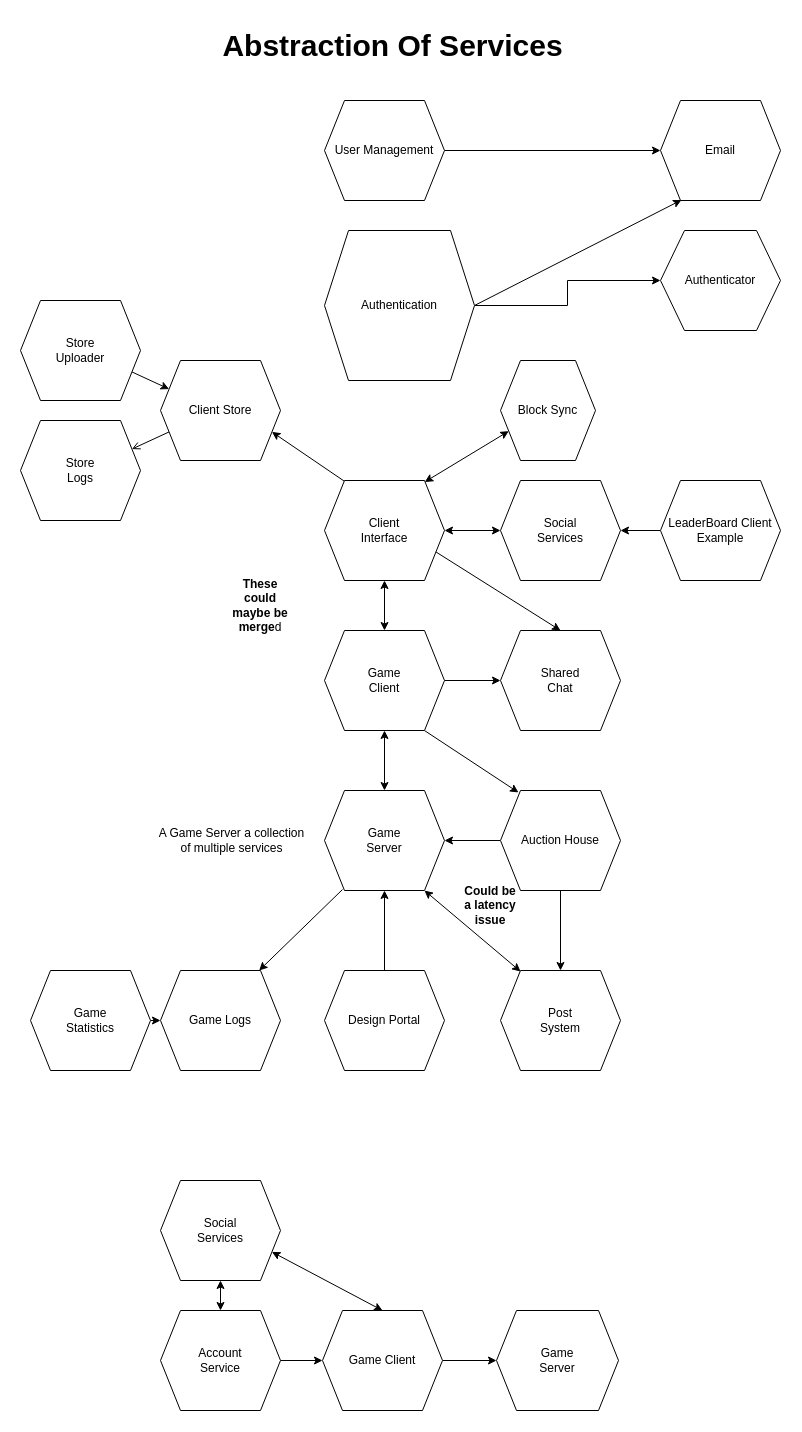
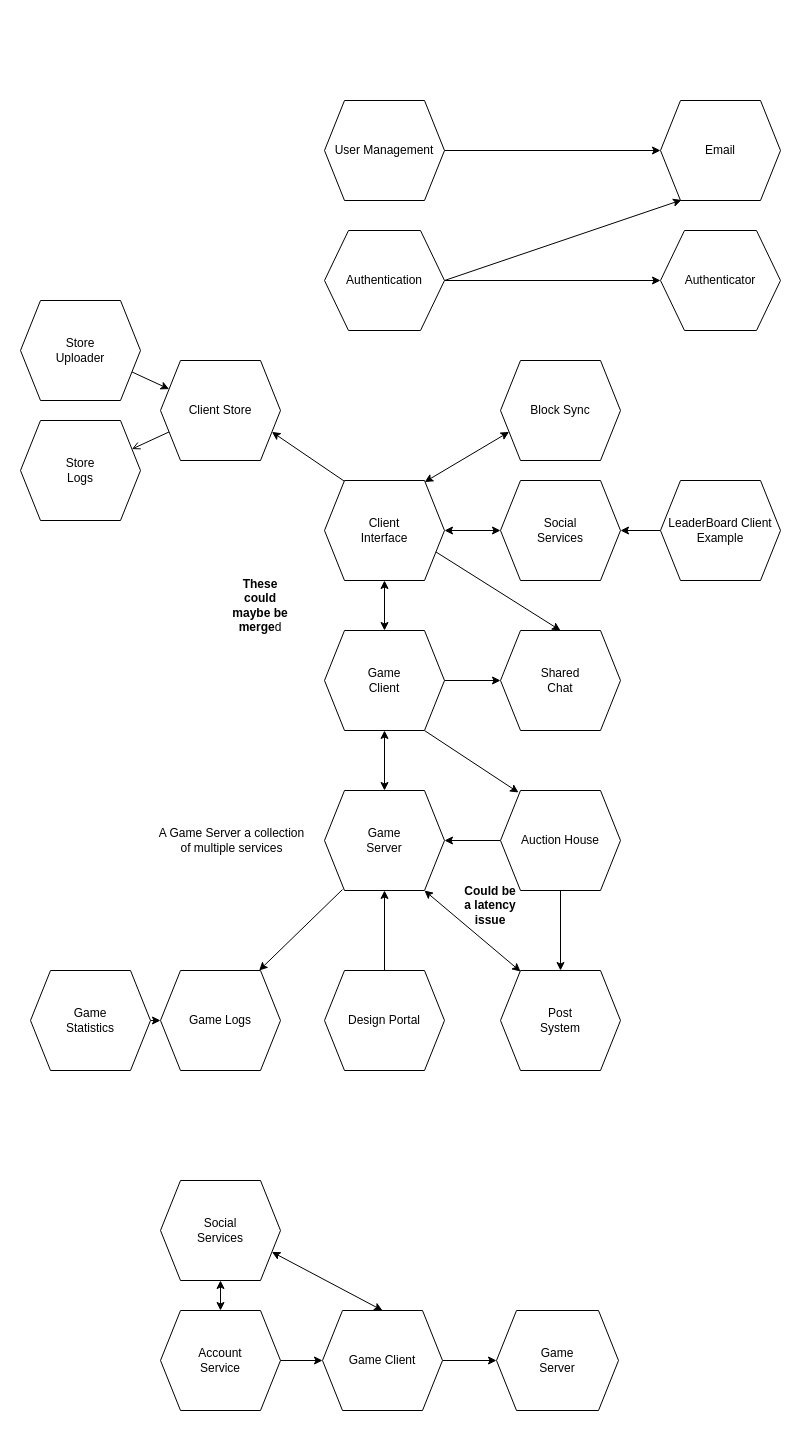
  <mxCell id="0" />
  <mxCell id="1" parent="0" />
  <mxCell id="2" style="edgeStyle=orthogonalEdgeStyle;rounded=0;orthogonalLoop=1;jettySize=auto;html=1;exitX=1;exitY=0.5;exitDx=0;exitDy=0;entryX=0;entryY=0.5;entryDx=0;entryDy=0;" parent="1" source="3" target="47" edge="1"><mxGeometry relative="1" as="geometry" /></mxCell>
  <mxCell id="3" value="User Management" style="shape=hexagon;perimeter=hexagonPerimeter2;whiteSpace=wrap;html=1;fixedSize=1;" parent="1" vertex="1"><mxGeometry x="324" y="100" width="120" height="100" as="geometry" /></mxCell>
  <mxCell id="4" value="Design Portal" style="shape=hexagon;perimeter=hexagonPerimeter2;whiteSpace=wrap;html=1;fixedSize=1;" parent="1" vertex="1"><mxGeometry x="324" y="970" width="120" height="100" as="geometry" /></mxCell>
  <mxCell id="5" value="" style="edgeStyle=orthogonalEdgeStyle;rounded=0;orthogonalLoop=1;jettySize=auto;html=1;" parent="1" source="7" target="24" edge="1"><mxGeometry relative="1" as="geometry" /></mxCell>
  <mxCell id="6" style="rounded=0;orthogonalLoop=1;jettySize=auto;html=1;exitX=0;exitY=0.5;exitDx=0;exitDy=0;entryX=1;entryY=0.5;entryDx=0;entryDy=0;" parent="1" source="7" target="40" edge="1"><mxGeometry relative="1" as="geometry"><mxPoint x="450" y="840" as="targetPoint" /></mxGeometry></mxCell>
  <mxCell id="7" value="Auction House" style="shape=hexagon;perimeter=hexagonPerimeter2;whiteSpace=wrap;html=1;fixedSize=1;" parent="1" vertex="1"><mxGeometry x="500" y="790" width="120" height="100" as="geometry" /></mxCell>
  <mxCell id="8" value="Social &lt;br&gt;Services" style="shape=hexagon;perimeter=hexagonPerimeter2;whiteSpace=wrap;html=1;fixedSize=1;" parent="1" vertex="1"><mxGeometry x="500" y="480" width="120" height="100" as="geometry" /></mxCell>
- <mxCell id="9" value="&lt;font style=&quot;font-size: 30px;&quot;&gt;&lt;b&gt;Abstraction Of Services&lt;/b&gt;&lt;/font&gt;" style="text;html=1;align=center;verticalAlign=middle;resizable=0;points=[];autosize=1;strokeColor=none;fillColor=none;" parent="1" vertex="1"><mxGeometry x="212" y="20" width="360" height="50" as="geometry" /></mxCell>
  <mxCell id="10" style="rounded=0;orthogonalLoop=1;jettySize=auto;html=1;exitX=0.833;exitY=1;exitDx=0;exitDy=0;startArrow=classic;startFill=1;exitPerimeter=0;entryX=0.167;entryY=0.01;entryDx=0;entryDy=0;entryPerimeter=0;" parent="1" source="40" target="24" edge="1"><mxGeometry relative="1" as="geometry"><mxPoint x="510" y="950" as="targetPoint" /></mxGeometry></mxCell>
  <mxCell id="11" style="rounded=0;orthogonalLoop=1;jettySize=auto;html=1;entryX=0.5;entryY=1;entryDx=0;entryDy=0;exitX=0.5;exitY=0;exitDx=0;exitDy=0;" parent="1" source="4" target="40" edge="1"><mxGeometry relative="1" as="geometry"><mxPoint x="360" y="940" as="sourcePoint" /></mxGeometry></mxCell>
  <mxCell id="12" style="rounded=0;orthogonalLoop=1;jettySize=auto;html=1;exitX=0.833;exitY=1;exitDx=0;exitDy=0;startArrow=none;startFill=0;exitPerimeter=0;entryX=0.15;entryY=0.02;entryDx=0;entryDy=0;entryPerimeter=0;" parent="1" source="15" target="7" edge="1"><mxGeometry relative="1" as="geometry"><mxPoint x="520" y="830" as="targetPoint" /></mxGeometry></mxCell>
  <mxCell id="13" style="rounded=0;orthogonalLoop=1;jettySize=auto;html=1;exitX=0.5;exitY=1;exitDx=0;exitDy=0;entryX=0.5;entryY=0;entryDx=0;entryDy=0;startArrow=classic;startFill=1;" parent="1" source="15" target="40" edge="1"><mxGeometry relative="1" as="geometry" /></mxCell>
  <mxCell id="14" style="edgeStyle=orthogonalEdgeStyle;rounded=0;orthogonalLoop=1;jettySize=auto;html=1;exitX=1;exitY=0.5;exitDx=0;exitDy=0;entryX=0;entryY=0.5;entryDx=0;entryDy=0;" parent="1" source="15" target="43" edge="1"><mxGeometry relative="1" as="geometry" /></mxCell>
  <mxCell id="15" value="Game&lt;br&gt;Client" style="shape=hexagon;perimeter=hexagonPerimeter2;whiteSpace=wrap;html=1;fixedSize=1;" parent="1" vertex="1"><mxGeometry x="324" y="630" width="120" height="100" as="geometry" /></mxCell>
  <mxCell id="16" style="rounded=0;orthogonalLoop=1;jettySize=auto;html=1;exitX=0;exitY=0.5;exitDx=0;exitDy=0;entryX=1;entryY=0.5;entryDx=0;entryDy=0;" parent="1" source="17" target="8" edge="1"><mxGeometry relative="1" as="geometry"><mxPoint x="630" y="580" as="targetPoint" /></mxGeometry></mxCell>
  <mxCell id="17" value="LeaderBoard Client&lt;br&gt;Example" style="shape=hexagon;perimeter=hexagonPerimeter2;whiteSpace=wrap;html=1;fixedSize=1;" parent="1" vertex="1"><mxGeometry x="660" y="480" width="120" height="100" as="geometry" /></mxCell>
  <mxCell id="18" style="edgeStyle=orthogonalEdgeStyle;rounded=0;orthogonalLoop=1;jettySize=auto;html=1;exitX=0.5;exitY=1;exitDx=0;exitDy=0;startArrow=classic;startFill=1;" parent="1" source="23" target="15" edge="1"><mxGeometry relative="1" as="geometry" /></mxCell>
  <mxCell id="19" style="rounded=0;orthogonalLoop=1;jettySize=auto;html=1;exitX=0.175;exitY=0.015;exitDx=0;exitDy=0;exitPerimeter=0;entryX=1;entryY=0.75;entryDx=0;entryDy=0;" parent="1" source="23" target="26" edge="1"><mxGeometry relative="1" as="geometry"><mxPoint x="290" y="440" as="targetPoint" /></mxGeometry></mxCell>
  <mxCell id="20" style="rounded=0;orthogonalLoop=1;jettySize=auto;html=1;exitX=0.835;exitY=0.015;exitDx=0;exitDy=0;entryX=0;entryY=0.75;entryDx=0;entryDy=0;startArrow=classic;startFill=1;exitPerimeter=0;" parent="1" source="23" target="27" edge="1"><mxGeometry relative="1" as="geometry" /></mxCell>
  <mxCell id="21" style="edgeStyle=orthogonalEdgeStyle;rounded=0;orthogonalLoop=1;jettySize=auto;html=1;exitX=1;exitY=0.5;exitDx=0;exitDy=0;entryX=0;entryY=0.5;entryDx=0;entryDy=0;startArrow=classic;startFill=1;" parent="1" source="23" target="8" edge="1"><mxGeometry relative="1" as="geometry" /></mxCell>
  <mxCell id="22" style="rounded=0;orthogonalLoop=1;jettySize=auto;html=1;exitX=1;exitY=0.75;exitDx=0;exitDy=0;entryX=0.5;entryY=0;entryDx=0;entryDy=0;" parent="1" source="23" target="43" edge="1"><mxGeometry relative="1" as="geometry" /></mxCell>
  <mxCell id="23" value="Client&lt;br&gt;Interface" style="shape=hexagon;perimeter=hexagonPerimeter2;whiteSpace=wrap;html=1;fixedSize=1;" parent="1" vertex="1"><mxGeometry x="324" y="480" width="120" height="100" as="geometry" /></mxCell>
  <mxCell id="24" value="Post &lt;br&gt;System" style="shape=hexagon;perimeter=hexagonPerimeter2;whiteSpace=wrap;html=1;fixedSize=1;" parent="1" vertex="1"><mxGeometry x="500" y="970" width="120" height="100" as="geometry" /></mxCell>
  <mxCell id="25" style="rounded=0;orthogonalLoop=1;jettySize=auto;html=1;exitX=0;exitY=0.75;exitDx=0;exitDy=0;entryX=1;entryY=0.25;entryDx=0;entryDy=0;endArrow=open;" parent="1" source="26" target="44" edge="1"><mxGeometry relative="1" as="geometry" /></mxCell>
  <mxCell id="26" value="Client Store" style="shape=hexagon;perimeter=hexagonPerimeter2;whiteSpace=wrap;html=1;fixedSize=1;" parent="1" vertex="1"><mxGeometry x="160" y="360" width="120" height="100" as="geometry" /></mxCell>
- <mxCell id="27" value="Block Sync" style="shape=hexagon;perimeter=hexagonPerimeter2;whiteSpace=wrap;html=1;fixedSize=1;" parent="1" vertex="1"><mxGeometry x="500" y="360" width="95" height="100" as="geometry" /></mxCell>
+ <mxCell id="27" value="Block Sync" style="shape=hexagon;perimeter=hexagonPerimeter2;whiteSpace=wrap;html=1;fixedSize=1;" parent="1" vertex="1"><mxGeometry x="500" y="360" width="120" height="100" as="geometry" /></mxCell>
  <mxCell id="28" style="rounded=0;orthogonalLoop=1;jettySize=auto;html=1;exitX=1;exitY=0.75;exitDx=0;exitDy=0;entryX=0;entryY=0.25;entryDx=0;entryDy=0;" parent="1" source="29" target="26" edge="1"><mxGeometry relative="1" as="geometry" /></mxCell>
  <mxCell id="29" value="Store &lt;br&gt;Uploader" style="shape=hexagon;perimeter=hexagonPerimeter2;whiteSpace=wrap;html=1;fixedSize=1;" parent="1" vertex="1"><mxGeometry x="20" y="300" width="120" height="100" as="geometry" /></mxCell>
  <mxCell id="30" style="rounded=0;orthogonalLoop=1;jettySize=auto;html=1;exitX=0.15;exitY=0.99;exitDx=0;exitDy=0;entryX=0.822;entryY=0;entryDx=0;entryDy=0;entryPerimeter=0;exitPerimeter=0;" parent="1" source="40" target="31" edge="1"><mxGeometry relative="1" as="geometry"><mxPoint x="320" y="760" as="sourcePoint" /><mxPoint x="260" y="850" as="targetPoint" /></mxGeometry></mxCell>
  <mxCell id="31" value="Game&amp;nbsp;Logs" style="shape=hexagon;perimeter=hexagonPerimeter2;whiteSpace=wrap;html=1;fixedSize=1;" parent="1" vertex="1"><mxGeometry x="160" y="970" width="120" height="100" as="geometry" /></mxCell>
  <mxCell id="32" style="edgeStyle=orthogonalEdgeStyle;rounded=0;orthogonalLoop=1;jettySize=auto;html=1;exitX=1;exitY=0.5;exitDx=0;exitDy=0;entryX=0;entryY=0.5;entryDx=0;entryDy=0;" parent="1" source="33" target="35" edge="1"><mxGeometry relative="1" as="geometry" /></mxCell>
  <mxCell id="33" value="Account&lt;br&gt;Service" style="shape=hexagon;perimeter=hexagonPerimeter2;whiteSpace=wrap;html=1;fixedSize=1;" parent="1" vertex="1"><mxGeometry x="160" y="1310" width="120" height="100" as="geometry" /></mxCell>
  <mxCell id="34" style="edgeStyle=orthogonalEdgeStyle;rounded=0;orthogonalLoop=1;jettySize=auto;html=1;exitX=1;exitY=0.5;exitDx=0;exitDy=0;entryX=0;entryY=0.5;entryDx=0;entryDy=0;" parent="1" source="35" target="36" edge="1"><mxGeometry relative="1" as="geometry" /></mxCell>
  <mxCell id="35" value="Game Client" style="shape=hexagon;perimeter=hexagonPerimeter2;whiteSpace=wrap;html=1;fixedSize=1;" parent="1" vertex="1"><mxGeometry x="322" y="1310" width="120" height="100" as="geometry" /></mxCell>
  <mxCell id="36" value="Game&lt;br&gt;Server" style="shape=hexagon;perimeter=hexagonPerimeter2;whiteSpace=wrap;html=1;fixedSize=1;" parent="1" vertex="1"><mxGeometry x="496" y="1310" width="122" height="100" as="geometry" /></mxCell>
  <mxCell id="37" style="edgeStyle=orthogonalEdgeStyle;rounded=0;orthogonalLoop=1;jettySize=auto;html=1;exitX=0.5;exitY=1;exitDx=0;exitDy=0;entryX=0.5;entryY=0;entryDx=0;entryDy=0;startArrow=classic;startFill=1;" parent="1" source="39" target="33" edge="1"><mxGeometry relative="1" as="geometry" /></mxCell>
  <mxCell id="38" style="rounded=0;orthogonalLoop=1;jettySize=auto;html=1;exitX=1;exitY=0.75;exitDx=0;exitDy=0;entryX=0.5;entryY=0;entryDx=0;entryDy=0;startArrow=classic;startFill=1;" parent="1" source="39" target="35" edge="1"><mxGeometry relative="1" as="geometry" /></mxCell>
  <mxCell id="39" value="Social&lt;br&gt;Services" style="shape=hexagon;perimeter=hexagonPerimeter2;whiteSpace=wrap;html=1;fixedSize=1;" parent="1" vertex="1"><mxGeometry x="160" y="1180" width="120" height="100" as="geometry" /></mxCell>
  <mxCell id="40" value="Game&lt;br&gt;Server" style="shape=hexagon;perimeter=hexagonPerimeter2;whiteSpace=wrap;html=1;fixedSize=1;" parent="1" vertex="1"><mxGeometry x="324" y="790" width="120" height="100" as="geometry" /></mxCell>
  <mxCell id="41" style="edgeStyle=orthogonalEdgeStyle;rounded=0;orthogonalLoop=1;jettySize=auto;html=1;exitX=1;exitY=0.5;exitDx=0;exitDy=0;entryX=0;entryY=0.5;entryDx=0;entryDy=0;" parent="1" source="42" target="31" edge="1"><mxGeometry relative="1" as="geometry" /></mxCell>
  <mxCell id="42" value="Game&lt;br&gt;Statistics" style="shape=hexagon;perimeter=hexagonPerimeter2;whiteSpace=wrap;html=1;fixedSize=1;" parent="1" vertex="1"><mxGeometry x="30" y="970" width="120" height="100" as="geometry" /></mxCell>
  <mxCell id="43" value="Shared&lt;br&gt;Chat" style="shape=hexagon;perimeter=hexagonPerimeter2;whiteSpace=wrap;html=1;fixedSize=1;" parent="1" vertex="1"><mxGeometry x="500" y="630" width="120" height="100" as="geometry" /></mxCell>
  <mxCell id="44" value="Store&lt;br&gt;Logs" style="shape=hexagon;perimeter=hexagonPerimeter2;whiteSpace=wrap;html=1;fixedSize=1;" parent="1" vertex="1"><mxGeometry x="20" y="420" width="120" height="100" as="geometry" /></mxCell>
  <mxCell id="45" value="&lt;b&gt;Could be a latency issue&lt;/b&gt;" style="text;html=1;strokeColor=none;fillColor=none;align=center;verticalAlign=middle;whiteSpace=wrap;rounded=0;" parent="1" vertex="1"><mxGeometry x="460" y="890" width="60" height="30" as="geometry" /></mxCell>
  <mxCell id="46" value="&lt;b&gt;These could maybe be merge&lt;/b&gt;d" style="text;html=1;strokeColor=none;fillColor=none;align=center;verticalAlign=middle;whiteSpace=wrap;rounded=0;" parent="1" vertex="1"><mxGeometry x="230" y="590" width="60" height="30" as="geometry" /></mxCell>
  <mxCell id="47" value="Email" style="shape=hexagon;perimeter=hexagonPerimeter2;whiteSpace=wrap;html=1;fixedSize=1;" parent="1" vertex="1"><mxGeometry x="660" y="100" width="120" height="100" as="geometry" /></mxCell>
  <mxCell id="48" style="rounded=0;orthogonalLoop=1;jettySize=auto;html=1;exitX=1;exitY=0.5;exitDx=0;exitDy=0;entryX=0.175;entryY=0.995;entryDx=0;entryDy=0;entryPerimeter=0;" parent="1" source="50" target="47" edge="1"><mxGeometry relative="1" as="geometry"><mxPoint x="678" y="210" as="targetPoint" /></mxGeometry></mxCell>
  <mxCell id="49" style="edgeStyle=orthogonalEdgeStyle;rounded=0;orthogonalLoop=1;jettySize=auto;html=1;exitX=1;exitY=0.5;exitDx=0;exitDy=0;entryX=0;entryY=0.5;entryDx=0;entryDy=0;" parent="1" source="50" target="51" edge="1"><mxGeometry relative="1" as="geometry" /></mxCell>
- <mxCell id="50" value="Authentication" style="shape=hexagon;perimeter=hexagonPerimeter2;whiteSpace=wrap;html=1;fixedSize=1;size=24;" parent="1" vertex="1"><mxGeometry x="324" y="230" width="150" height="150" as="geometry" /></mxCell>
+ <mxCell id="50" value="Authentication" style="shape=hexagon;perimeter=hexagonPerimeter2;whiteSpace=wrap;html=1;fixedSize=1;size=24;" parent="1" vertex="1"><mxGeometry x="324" y="230" width="120" height="100" as="geometry" /></mxCell>
  <mxCell id="51" value="Authenticator" style="shape=hexagon;perimeter=hexagonPerimeter2;whiteSpace=wrap;html=1;fixedSize=1;size=24;" parent="1" vertex="1"><mxGeometry x="660" y="230" width="120" height="100" as="geometry" /></mxCell>
  <mxCell id="52" value="A Game Server a collection &lt;br&gt;of&amp;nbsp;multiple services" style="text;html=1;align=center;verticalAlign=middle;resizable=0;points=[];autosize=1;strokeColor=none;fillColor=none;" parent="1" vertex="1"><mxGeometry x="146" y="820" width="170" height="40" as="geometry" /></mxCell>
